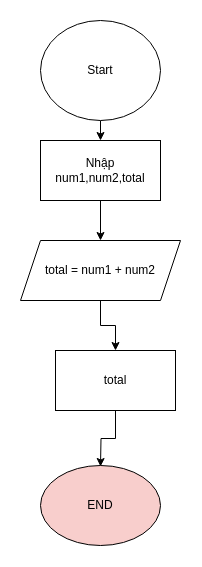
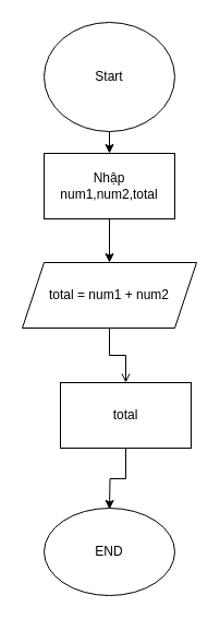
  <mxCell id="0" />
  <mxCell id="1" parent="0" />
  <mxCell id="2" style="edgeStyle=orthogonalEdgeStyle;rounded=0;orthogonalLoop=1;jettySize=auto;html=1;exitX=0.5;exitY=1;exitDx=0;exitDy=0;entryX=0.5;entryY=0;entryDx=0;entryDy=0;" edge="1" parent="1" source="3" target="5"><mxGeometry relative="1" as="geometry" /></mxCell>
  <mxCell id="3" value="Start" style="ellipse;whiteSpace=wrap;html=1;" vertex="1" parent="1"><mxGeometry x="40" y="20" width="120" height="100" as="geometry" /></mxCell>
  <mxCell id="4" style="edgeStyle=orthogonalEdgeStyle;rounded=0;orthogonalLoop=1;jettySize=auto;html=1;exitX=0.5;exitY=1;exitDx=0;exitDy=0;entryX=0.5;entryY=0;entryDx=0;entryDy=0;" edge="1" parent="1" source="5" target="8"><mxGeometry relative="1" as="geometry" /></mxCell>
  <mxCell id="5" value="Nhập num1,num2,total" style="rounded=0;whiteSpace=wrap;html=1;" vertex="1" parent="1"><mxGeometry x="40" y="140" width="120" height="60" as="geometry" /></mxCell>
- <mxCell id="6" style="edgeStyle=orthogonalEdgeStyle;rounded=0;orthogonalLoop=1;jettySize=auto;html=1;exitX=0.5;exitY=1;exitDx=0;exitDy=0;entryX=0.5;entryY=0;entryDx=0;entryDy=0;" edge="1" parent="1" source="8" target="10"><mxGeometry relative="1" as="geometry" /></mxCell>
+ <mxCell id="6" style="edgeStyle=orthogonalEdgeStyle;rounded=0;orthogonalLoop=1;jettySize=auto;html=1;exitX=0.5;exitY=1;exitDx=0;exitDy=0;entryX=0.5;entryY=0;entryDx=0;entryDy=0;endArrow=open;" edge="1" parent="1" source="8" target="10"><mxGeometry relative="1" as="geometry" /></mxCell>
  <mxCell id="7" style="edgeStyle=orthogonalEdgeStyle;rounded=0;orthogonalLoop=1;jettySize=auto;html=1;exitX=1;exitY=0.5;exitDx=0;exitDy=0;" edge="1" parent="1" source="8"><mxGeometry relative="1" as="geometry"><mxPoint x="170" y="270" as="targetPoint" /></mxGeometry></mxCell>
  <mxCell id="8" value="total = num1 + num2" style="shape=parallelogram;perimeter=parallelogramPerimeter;whiteSpace=wrap;html=1;fixedSize=1;" vertex="1" parent="1"><mxGeometry x="20" y="240" width="160" height="60" as="geometry" /></mxCell>
  <mxCell id="9" style="edgeStyle=orthogonalEdgeStyle;rounded=0;orthogonalLoop=1;jettySize=auto;html=1;exitX=0.5;exitY=1;exitDx=0;exitDy=0;entryX=0.5;entryY=0;entryDx=0;entryDy=0;" edge="1" parent="1" source="10"><mxGeometry relative="1" as="geometry"><mxPoint x="100" y="466" as="targetPoint" /></mxGeometry></mxCell>
  <mxCell id="10" value="total" style="rounded=0;whiteSpace=wrap;html=1;" vertex="1" parent="1"><mxGeometry x="55" y="350" width="120" height="60" as="geometry" /></mxCell>
- <mxCell id="11" value="END" style="ellipse;whiteSpace=wrap;html=1;fillColor=#f8cecc;" vertex="1" parent="1"><mxGeometry x="40" y="465" width="120" height="80" as="geometry" /></mxCell>
+ <mxCell id="11" value="END" style="ellipse;whiteSpace=wrap;html=1;" vertex="1" parent="1"><mxGeometry x="40" y="465" width="120" height="80" as="geometry" /></mxCell>
